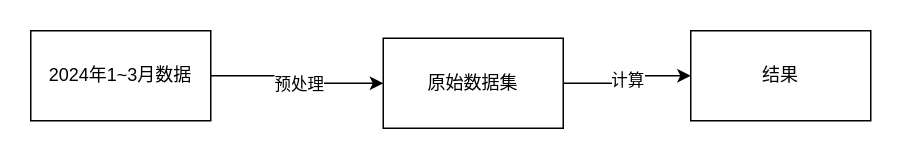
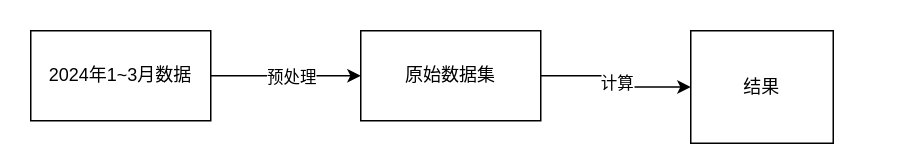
  <mxCell id="0" />
  <mxCell id="1" parent="0" />
  <mxCell id="2" style="edgeStyle=orthogonalEdgeStyle;rounded=0;orthogonalLoop=1;jettySize=auto;html=1;" edge="1" parent="1" source="4" target="7"><mxGeometry relative="1" as="geometry"><mxPoint x="270" y="50" as="targetPoint" /></mxGeometry></mxCell>
  <mxCell id="3" value="预处理" style="edgeLabel;html=1;align=center;verticalAlign=middle;resizable=0;points=[];" vertex="1" connectable="0" parent="2"><mxGeometry x="0.05" relative="1" as="geometry"><mxPoint as="offset" /></mxGeometry></mxCell>
  <mxCell id="4" value="2024年1~3月数据" style="rounded=0;whiteSpace=wrap;html=1;" vertex="1" parent="1"><mxGeometry x="20" y="20" width="120" height="60" as="geometry" /></mxCell>
  <mxCell id="5" style="edgeStyle=orthogonalEdgeStyle;rounded=0;orthogonalLoop=1;jettySize=auto;html=1;" edge="1" parent="1" source="7" target="8"><mxGeometry relative="1" as="geometry"><mxPoint x="440" y="50" as="targetPoint" /></mxGeometry></mxCell>
  <mxCell id="6" value="计算" style="edgeLabel;html=1;align=center;verticalAlign=middle;resizable=0;points=[];" vertex="1" connectable="0" parent="5"><mxGeometry relative="1" as="geometry"><mxPoint as="offset" /></mxGeometry></mxCell>
- <mxCell id="7" value="原始数据集" style="rounded=0;whiteSpace=wrap;html=1;" vertex="1" parent="1"><mxGeometry x="255" y="25" width="120" height="60" as="geometry" /></mxCell>
- <mxCell id="8" value="结果" style="rounded=0;whiteSpace=wrap;html=1;" vertex="1" parent="1"><mxGeometry x="460" y="20" width="120" height="60" as="geometry" /></mxCell>
+ <mxCell id="7" value="原始数据集" style="rounded=0;whiteSpace=wrap;html=1;" vertex="1" parent="1"><mxGeometry x="240" y="20" width="120" height="60" as="geometry" /></mxCell>
+ <mxCell id="8" value="结果" style="rounded=0;whiteSpace=wrap;html=1;" vertex="1" parent="1"><mxGeometry x="460" y="20" width="95" height="75" as="geometry" /></mxCell>
